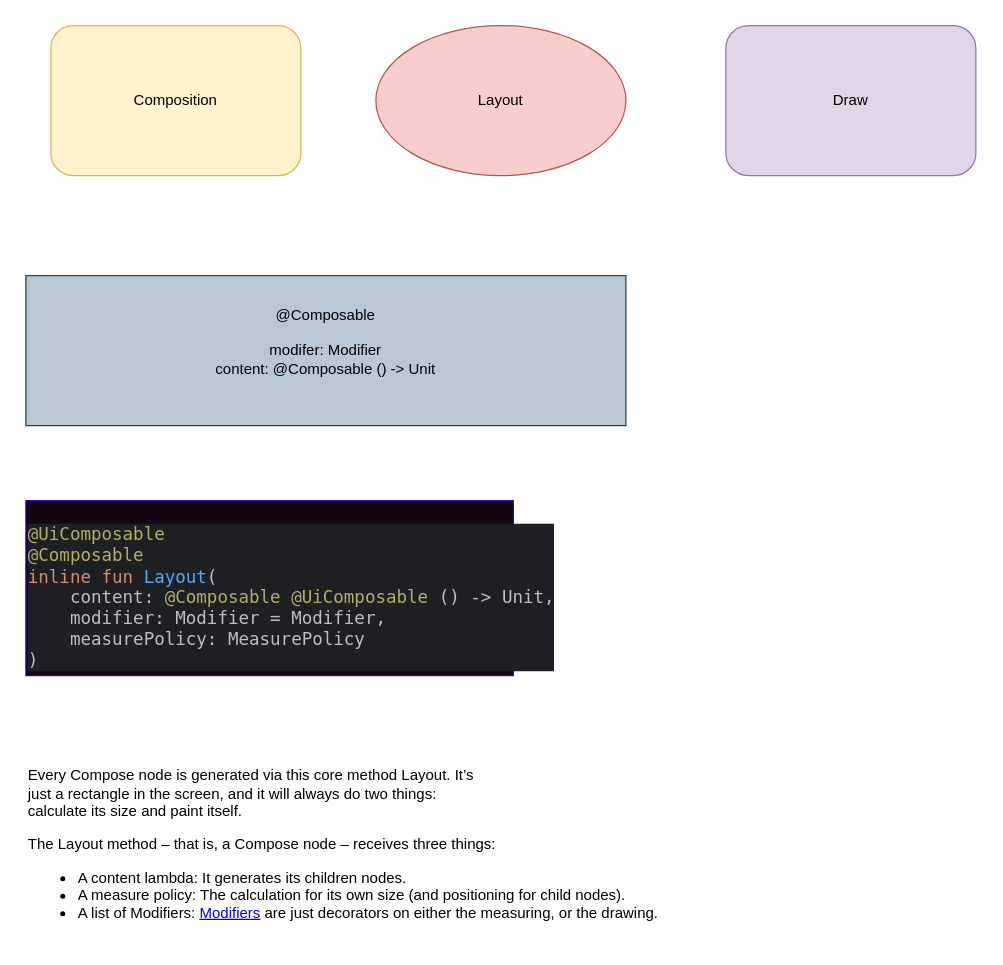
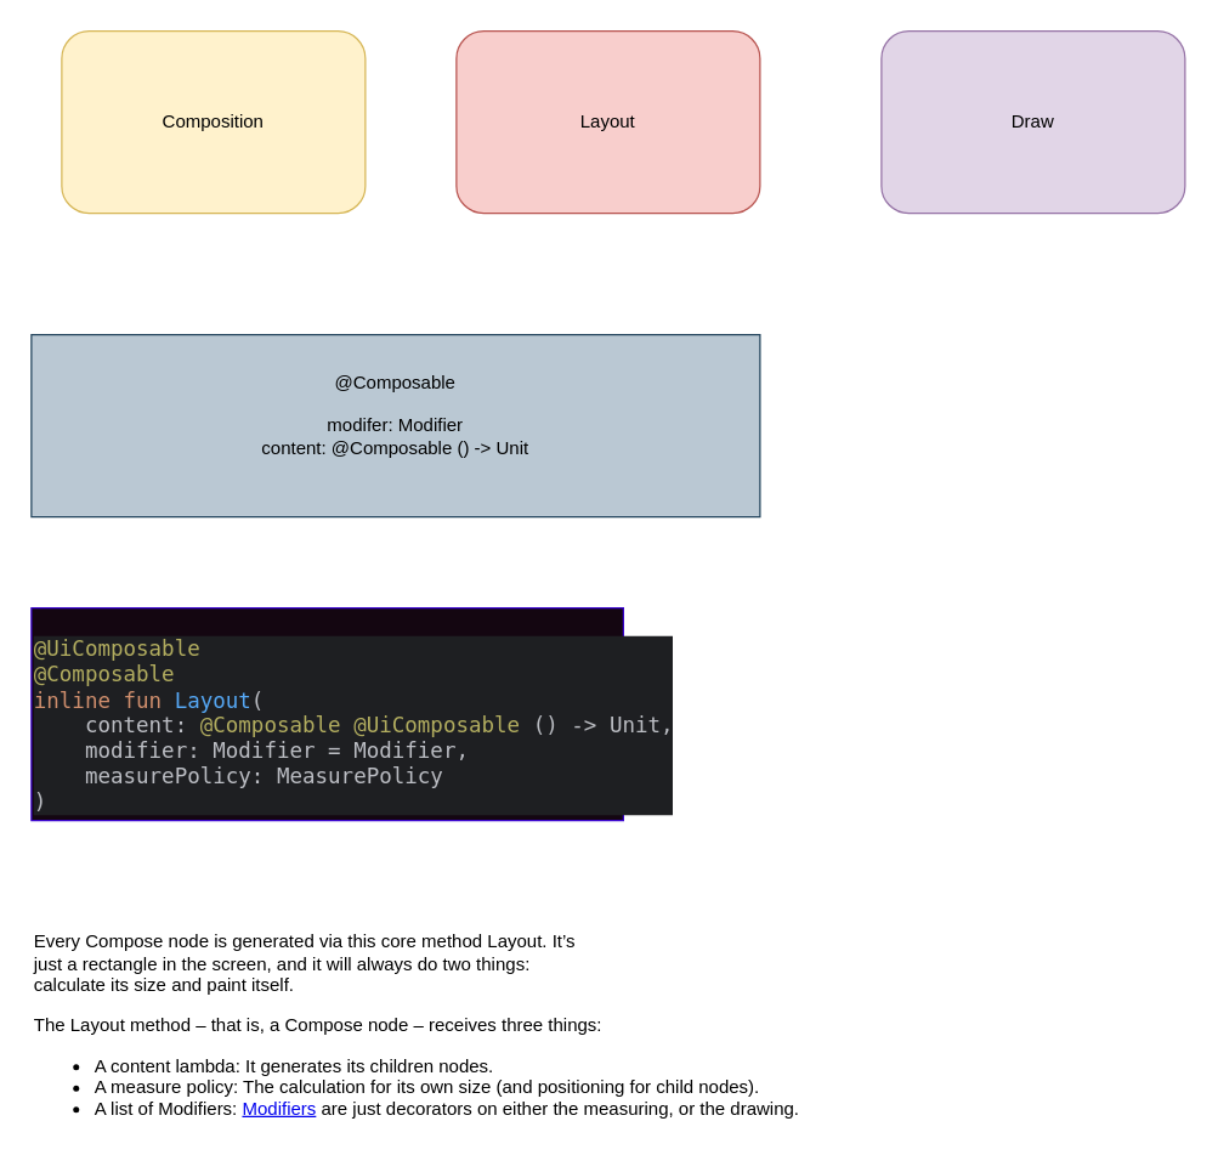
  <mxCell id="0" />
  <mxCell id="1" parent="0" />
  <mxCell id="2" value="&lt;div&gt;@Composable&lt;/div&gt;&lt;div&gt;&lt;br&gt;&lt;/div&gt;&lt;div&gt;modifer: Modifier&lt;/div&gt;&lt;div&gt;content: @Composable () -&amp;gt; Unit&lt;/div&gt;&lt;div&gt;&lt;br&gt;&lt;/div&gt;" style="rounded=0;whiteSpace=wrap;html=1;fillColor=#bac8d3;strokeColor=#23445d;" parent="1" vertex="1"><mxGeometry x="20" y="220" width="480" height="120" as="geometry" /></mxCell>
  <mxCell id="3" value="Composition" style="rounded=1;whiteSpace=wrap;html=1;fillColor=#fff2cc;strokeColor=#d6b656;" parent="1" vertex="1"><mxGeometry x="40" y="20" width="200" height="120" as="geometry" /></mxCell>
- <mxCell id="4" value="Layout" style="ellipse;whiteSpace=wrap;html=1;fillColor=#f8cecc;strokeColor=#b85450;" parent="1" vertex="1"><mxGeometry x="300" y="20" width="200" height="120" as="geometry" /></mxCell>
+ <mxCell id="4" value="Layout" style="rounded=1;whiteSpace=wrap;html=1;fillColor=#f8cecc;strokeColor=#b85450;" parent="1" vertex="1"><mxGeometry x="300" y="20" width="200" height="120" as="geometry" /></mxCell>
  <mxCell id="5" value="Draw" style="rounded=1;whiteSpace=wrap;html=1;fillColor=#e1d5e7;strokeColor=#9673a6;" parent="1" vertex="1"><mxGeometry x="580" y="20" width="200" height="120" as="geometry" /></mxCell>
  <mxCell id="6" value="&lt;div style=&quot;background-color: rgb(30, 31, 34); color: rgb(188, 190, 196);&quot;&gt;&lt;pre style=&quot;font-family: &amp;quot;Dank Mono&amp;quot;, monospace;&quot;&gt;&lt;font style=&quot;font-size: 14px;&quot;&gt;&lt;span style=&quot;color: rgb(179, 174, 96);&quot;&gt;@UiComposable&lt;br&gt;&lt;/span&gt;&lt;span style=&quot;color: rgb(179, 174, 96);&quot;&gt;@Composable&lt;br&gt;&lt;/span&gt;&lt;span style=&quot;color: rgb(207, 142, 109);&quot;&gt;inline fun &lt;/span&gt;&lt;span style=&quot;color: rgb(86, 168, 245);&quot;&gt;Layout&lt;/span&gt;(&lt;br&gt;    content: &lt;span style=&quot;color: rgb(179, 174, 96);&quot;&gt;@Composable @UiComposable &lt;/span&gt;() -&amp;gt; Unit,&lt;br&gt;    modifier: Modifier = Modifier,&lt;br&gt;    measurePolicy: MeasurePolicy&lt;br&gt;) &lt;/font&gt;&lt;/pre&gt;&lt;/div&gt;" style="text;whiteSpace=wrap;html=1;fillColor=light-dark(#140611, #ededed);fontColor=#ffffff;strokeColor=#3700CC;" parent="1" vertex="1"><mxGeometry x="20" y="400" width="390" height="140" as="geometry" /></mxCell>
  <mxCell id="7" value="&lt;p align=&quot;left&quot;&gt;Every Compose node is generated via this core method Layout. It’s &lt;br&gt;just a rectangle in the screen, and it will always do two things: &lt;br&gt;calculate its size and paint itself.&lt;/p&gt;&lt;p align=&quot;left&quot;&gt;The Layout method – that is, a Compose node – receives three things:&lt;/p&gt;&lt;div align=&quot;left&quot;&gt;&lt;ul&gt;&lt;li&gt;A content lambda: It generates its children nodes.&lt;/li&gt;&lt;li&gt;A measure policy: The calculation for its own size (and positioning for child nodes).&lt;/li&gt;&lt;li&gt;A list of Modifiers: &lt;a href=&quot;https://developer.android.com/jetpack/compose/modifiers&quot;&gt;Modifiers&lt;/a&gt; are just decorators on either the measuring, or the drawing.&lt;/li&gt;&lt;/ul&gt;&lt;/div&gt;" style="text;html=1;align=left;verticalAlign=middle;whiteSpace=wrap;rounded=0;" vertex="1" parent="1"><mxGeometry x="20" y="600" width="650" height="150" as="geometry" /></mxCell>
